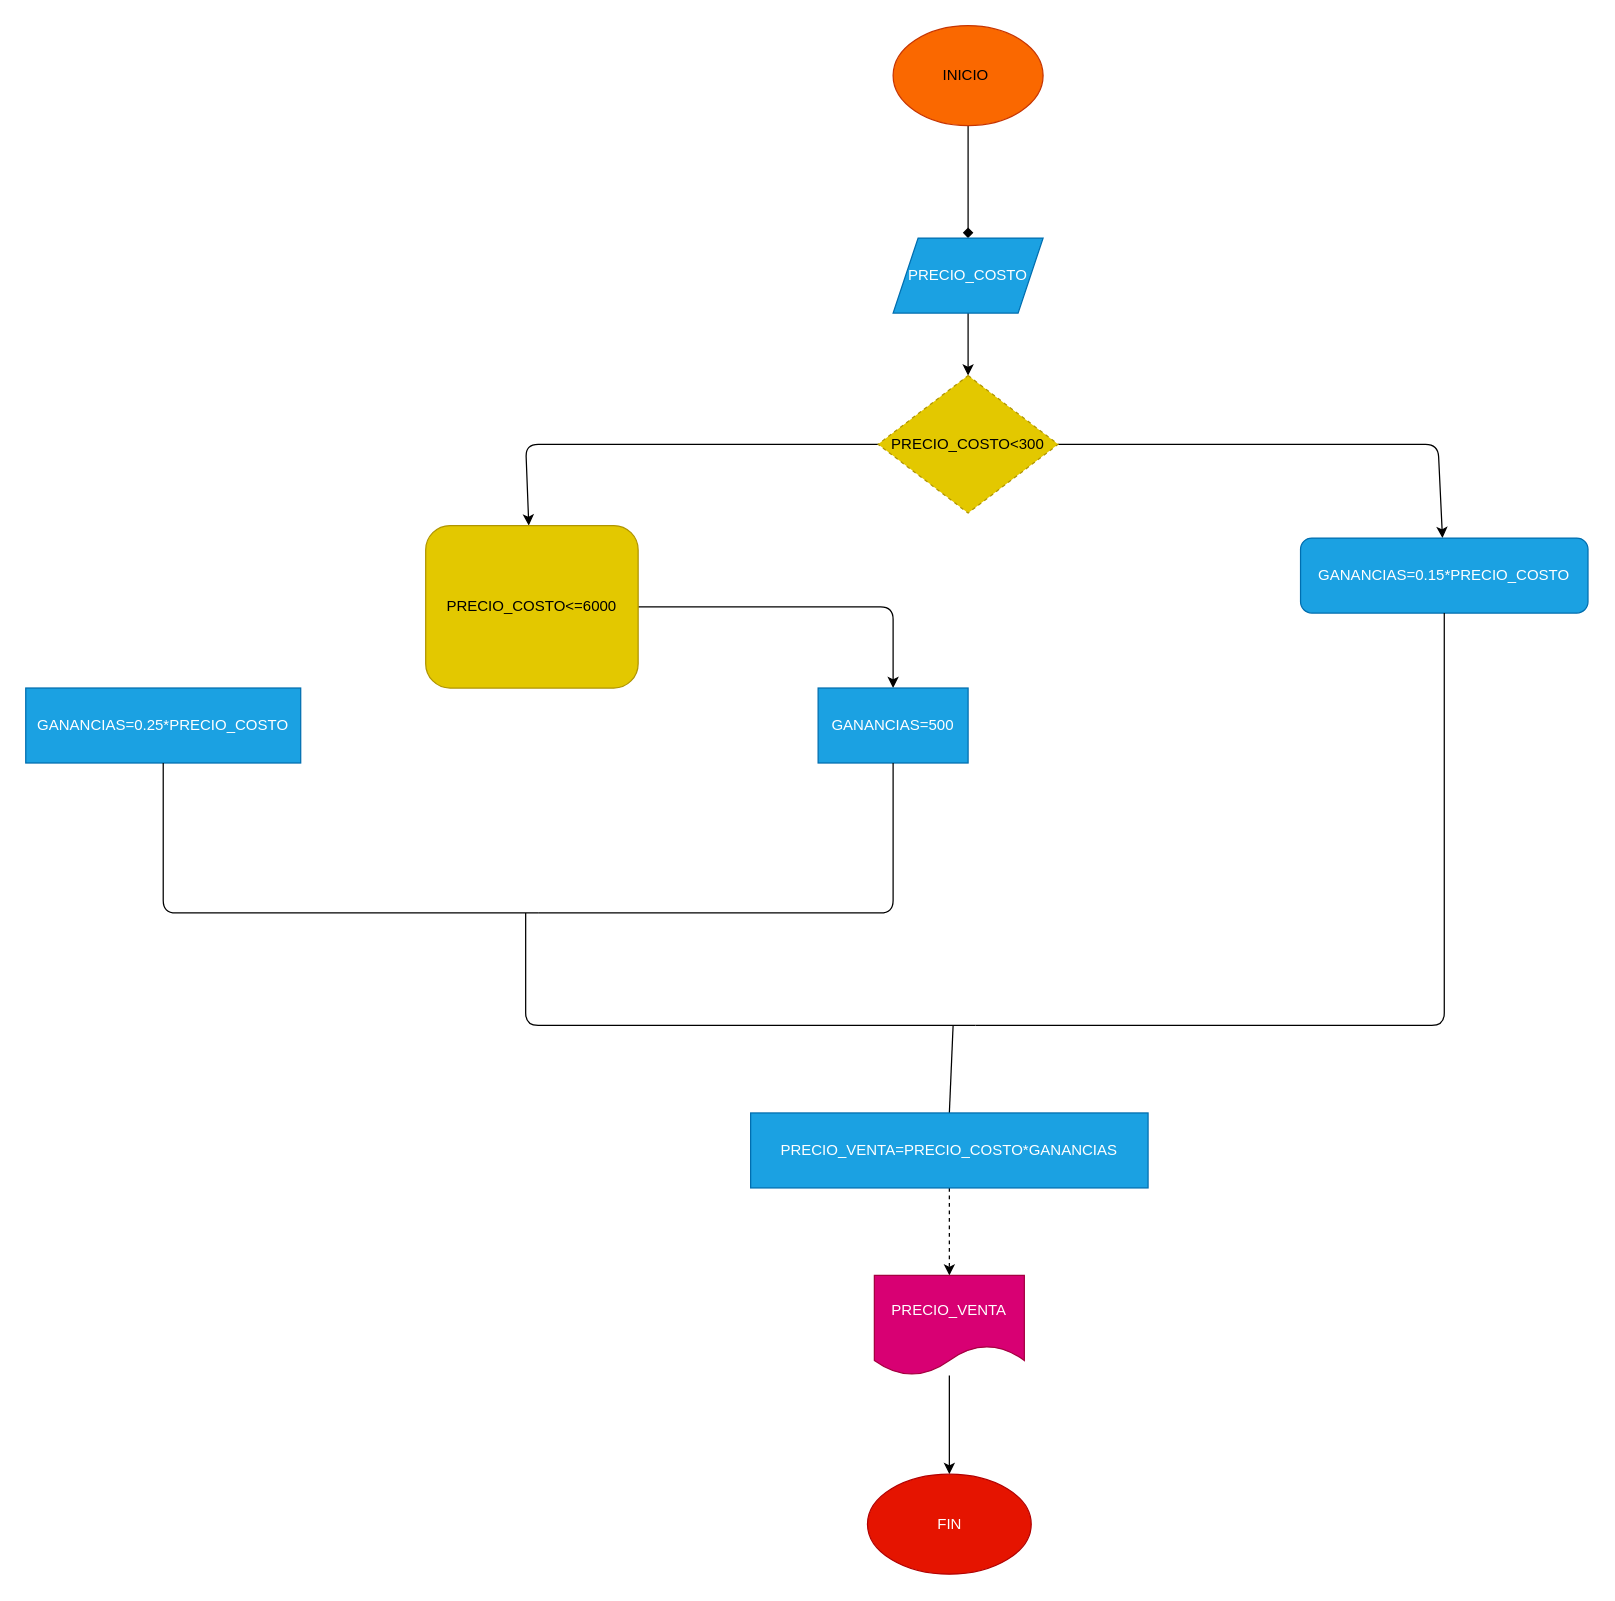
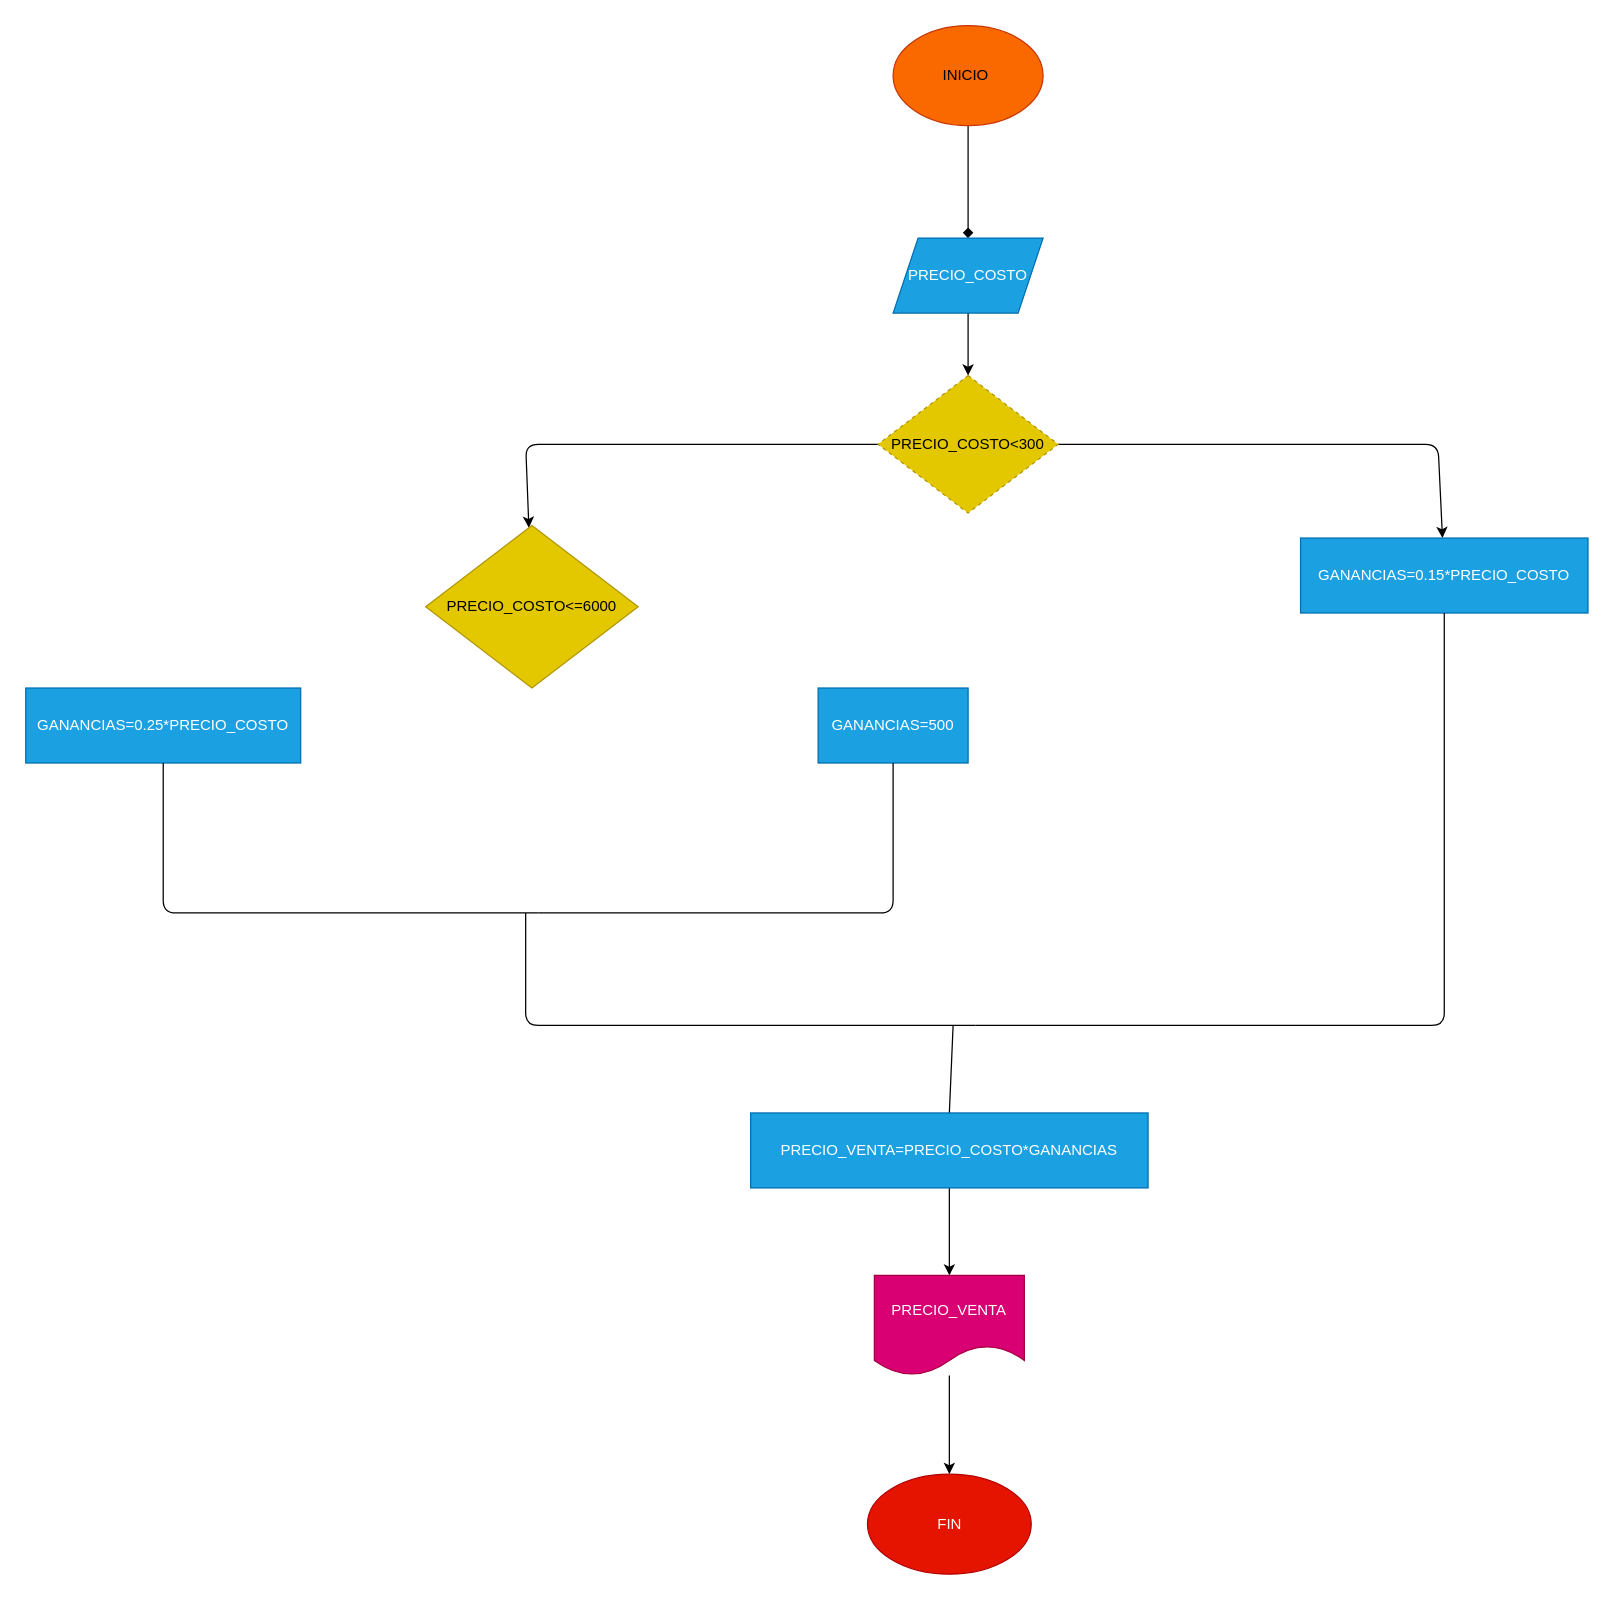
  <mxCell id="0" />
  <mxCell id="1" parent="0" />
  <mxCell id="2" value="" style="edgeStyle=none;html=1;endArrow=diamond;" edge="1" parent="1" source="3" target="5"><mxGeometry relative="1" as="geometry" /></mxCell>
  <mxCell id="3" value="INICIO&amp;nbsp;" style="ellipse;whiteSpace=wrap;html=1;fillColor=#fa6800;fontColor=#000000;strokeColor=#C73500;" vertex="1" parent="1"><mxGeometry x="714" y="20" width="120" height="80" as="geometry" /></mxCell>
  <mxCell id="4" value="" style="edgeStyle=none;html=1;" edge="1" parent="1" source="5" target="8"><mxGeometry relative="1" as="geometry" /></mxCell>
  <mxCell id="5" value="PRECIO_COSTO" style="shape=parallelogram;perimeter=parallelogramPerimeter;whiteSpace=wrap;html=1;fixedSize=1;fillColor=#1ba1e2;fontColor=#ffffff;strokeColor=#006EAF;" vertex="1" parent="1"><mxGeometry x="714" y="190" width="120" height="60" as="geometry" /></mxCell>
  <mxCell id="6" value="" style="edgeStyle=none;html=1;" edge="1" parent="1" source="8" target="10"><mxGeometry relative="1" as="geometry"><Array as="points"><mxPoint x="420" y="355" /></Array></mxGeometry></mxCell>
  <mxCell id="7" value="" style="edgeStyle=none;html=1;" edge="1" parent="1" source="8" target="13"><mxGeometry relative="1" as="geometry"><Array as="points"><mxPoint x="1150" y="355" /></Array></mxGeometry></mxCell>
  <mxCell id="8" value="PRECIO_COSTO&amp;lt;300" style="rhombus;whiteSpace=wrap;html=1;fillColor=#e3c800;fontColor=#000000;strokeColor=#B09500;dashed=1;" vertex="1" parent="1"><mxGeometry x="702" y="300" width="144" height="110" as="geometry" /></mxCell>
- <mxCell id="9" value="" style="edgeStyle=none;html=1;" edge="1" parent="1" source="10" target="11"><mxGeometry relative="1" as="geometry"><Array as="points"><mxPoint x="714" y="485" /></Array></mxGeometry></mxCell>
- <mxCell id="10" value="PRECIO_COSTO&amp;lt;=6000" style="whiteSpace=wrap;html=1;fillColor=#e3c800;fontColor=#000000;strokeColor=#B09500;rounded=1;" vertex="1" parent="1"><mxGeometry x="340" y="420" width="170" height="130" as="geometry" /></mxCell>
+ <mxCell id="10" value="PRECIO_COSTO&amp;lt;=6000" style="rhombus;whiteSpace=wrap;html=1;fillColor=#e3c800;fontColor=#000000;strokeColor=#B09500;" vertex="1" parent="1"><mxGeometry x="340" y="420" width="170" height="130" as="geometry" /></mxCell>
  <mxCell id="11" value="GANANCIAS=500" style="whiteSpace=wrap;html=1;fillColor=#1ba1e2;fontColor=#ffffff;strokeColor=#006EAF;" vertex="1" parent="1"><mxGeometry x="654" y="550" width="120" height="60" as="geometry" /></mxCell>
  <mxCell id="12" value="GANANCIAS=0.25*PRECIO_COSTO" style="whiteSpace=wrap;html=1;fillColor=#1ba1e2;fontColor=#ffffff;strokeColor=#006EAF;" vertex="1" parent="1"><mxGeometry x="20" y="550" width="220" height="60" as="geometry" /></mxCell>
- <mxCell id="13" value="GANANCIAS=0.15*PRECIO_COSTO" style="whiteSpace=wrap;html=1;fillColor=#1ba1e2;fontColor=#ffffff;strokeColor=#006EAF;rounded=1;" vertex="1" parent="1"><mxGeometry x="1040" y="430" width="230" height="60" as="geometry" /></mxCell>
+ <mxCell id="13" value="GANANCIAS=0.15*PRECIO_COSTO" style="whiteSpace=wrap;html=1;fillColor=#1ba1e2;fontColor=#ffffff;strokeColor=#006EAF;" vertex="1" parent="1"><mxGeometry x="1040" y="430" width="230" height="60" as="geometry" /></mxCell>
  <mxCell id="14" value="" style="endArrow=none;html=1;entryX=0.5;entryY=1;entryDx=0;entryDy=0;" edge="1" parent="1" target="12"><mxGeometry width="50" height="50" relative="1" as="geometry"><mxPoint x="430" y="730" as="sourcePoint" /><mxPoint x="410" y="520" as="targetPoint" /><Array as="points"><mxPoint x="130" y="730" /></Array></mxGeometry></mxCell>
  <mxCell id="15" value="" style="endArrow=none;html=1;entryX=0.5;entryY=1;entryDx=0;entryDy=0;" edge="1" parent="1" target="11"><mxGeometry width="50" height="50" relative="1" as="geometry"><mxPoint x="430" y="730" as="sourcePoint" /><mxPoint x="410" y="520" as="targetPoint" /><Array as="points"><mxPoint x="714" y="730" /></Array></mxGeometry></mxCell>
  <mxCell id="16" value="" style="endArrow=none;html=1;entryX=0.5;entryY=1;entryDx=0;entryDy=0;" edge="1" parent="1" target="13"><mxGeometry width="50" height="50" relative="1" as="geometry"><mxPoint x="780" y="820" as="sourcePoint" /><mxPoint x="1050" y="520" as="targetPoint" /><Array as="points"><mxPoint x="1155" y="820" /></Array></mxGeometry></mxCell>
  <mxCell id="17" value="" style="endArrow=none;html=1;" edge="1" parent="1"><mxGeometry width="50" height="50" relative="1" as="geometry"><mxPoint x="780" y="820" as="sourcePoint" /><mxPoint x="420" y="730" as="targetPoint" /><Array as="points"><mxPoint x="420" y="820" /></Array></mxGeometry></mxCell>
  <mxCell id="18" value="" style="endArrow=none;html=1;entryX=0.5;entryY=0;entryDx=0;entryDy=0;" edge="1" parent="1" target="20"><mxGeometry width="50" height="50" relative="1" as="geometry"><mxPoint x="762" y="820" as="sourcePoint" /><mxPoint x="771.716" y="850.029" as="targetPoint" /></mxGeometry></mxCell>
- <mxCell id="19" value="" style="edgeStyle=none;html=1;dashed=1;" edge="1" parent="1" source="20" target="22"><mxGeometry relative="1" as="geometry" /></mxCell>
+ <mxCell id="19" value="" style="edgeStyle=none;html=1;" edge="1" parent="1" source="20" target="22"><mxGeometry relative="1" as="geometry" /></mxCell>
  <mxCell id="20" value="PRECIO_VENTA=PRECIO_COSTO*GANANCIAS" style="rounded=0;whiteSpace=wrap;html=1;fillColor=#1ba1e2;fontColor=#ffffff;strokeColor=#006EAF;" vertex="1" parent="1"><mxGeometry x="600" y="890" width="318" height="60" as="geometry" /></mxCell>
  <mxCell id="21" value="" style="edgeStyle=none;html=1;" edge="1" parent="1" source="22" target="23"><mxGeometry relative="1" as="geometry" /></mxCell>
  <mxCell id="22" value="PRECIO_VENTA" style="shape=document;whiteSpace=wrap;html=1;boundedLbl=1;rounded=0;fillColor=#d80073;fontColor=#ffffff;strokeColor=#A50040;" vertex="1" parent="1"><mxGeometry x="699" y="1020" width="120" height="80" as="geometry" /></mxCell>
  <mxCell id="23" value="FIN" style="ellipse;whiteSpace=wrap;html=1;rounded=0;fillColor=#e51400;fontColor=#ffffff;strokeColor=#B20000;" vertex="1" parent="1"><mxGeometry x="693.5" y="1179" width="131" height="80" as="geometry" /></mxCell>
